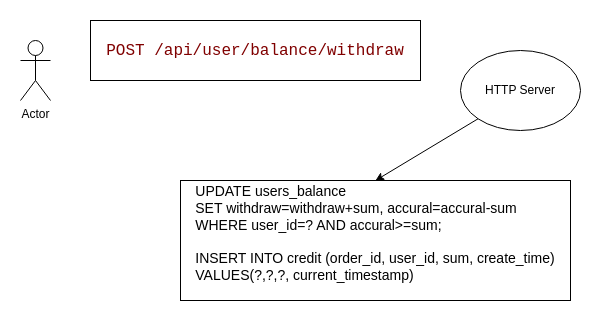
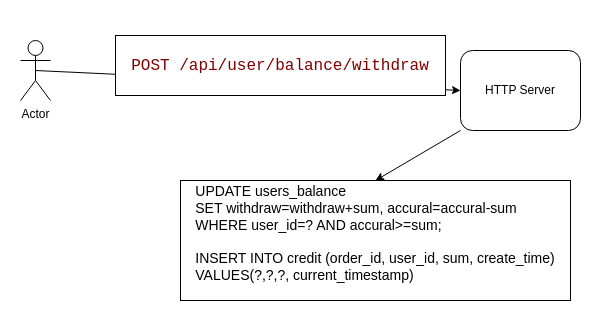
  <mxCell id="0" />
  <mxCell id="1" parent="0" />
  <mxCell id="2" value="Actor" style="shape=umlActor;verticalLabelPosition=bottom;verticalAlign=top;html=1;outlineConnect=0;" parent="1" vertex="1"><mxGeometry x="20" y="40" width="30" height="60" as="geometry" /></mxCell>
- <mxCell id="4" value="&lt;div style=&quot;font-size: 16px; text-align: start; color: rgb(0, 0, 0); background-color: rgb(255, 255, 255); font-family: Menlo, Monaco, &amp;quot;Courier New&amp;quot;, monospace; line-height: 24px; white-space: pre;&quot;&gt;&lt;span style=&quot;color: rgb(128, 0, 0);&quot;&gt;POST /api/user/balance/withdraw&lt;/span&gt;&lt;/div&gt;" style="rounded=0;whiteSpace=wrap;html=1;" parent="1" vertex="1"><mxGeometry x="90" y="20" width="330" height="60" as="geometry" /></mxCell>
- <mxCell id="5" value="HTTP Server" style="ellipse;whiteSpace=wrap;html=1;" parent="1" vertex="1"><mxGeometry x="460" y="50" width="120" height="80" as="geometry" /></mxCell>
+ <mxCell id="3" value="" style="endArrow=classic;html=1;rounded=0;exitX=0.5;exitY=0.5;exitDx=0;exitDy=0;exitPerimeter=0;entryX=0;entryY=0.5;entryDx=0;entryDy=0;" parent="1" source="2" target="5" edge="1"><mxGeometry width="50" height="50" relative="1" as="geometry"><mxPoint x="130" y="150" as="sourcePoint" /><mxPoint x="450" y="90" as="targetPoint" /></mxGeometry></mxCell>
+ <mxCell id="4" value="&lt;div style=&quot;font-size: 16px; text-align: start; color: rgb(0, 0, 0); background-color: rgb(255, 255, 255); font-family: Menlo, Monaco, &amp;quot;Courier New&amp;quot;, monospace; line-height: 24px; white-space: pre;&quot;&gt;&lt;span style=&quot;color: rgb(128, 0, 0);&quot;&gt;POST /api/user/balance/withdraw&lt;/span&gt;&lt;/div&gt;" style="rounded=0;whiteSpace=wrap;html=1;" parent="1" vertex="1"><mxGeometry x="115" y="35" width="330" height="60" as="geometry" /></mxCell>
+ <mxCell id="5" value="HTTP Server" style="whiteSpace=wrap;html=1;rounded=1;" parent="1" vertex="1"><mxGeometry x="460" y="50" width="120" height="80" as="geometry" /></mxCell>
  <mxCell id="6" value="&lt;div style=&quot;text-align: justify;&quot;&gt;&lt;span style=&quot;font-size: 14px;&quot;&gt;UPDATE users_balance&amp;nbsp;&lt;/span&gt;&lt;/div&gt;&lt;div style=&quot;text-align: justify;&quot;&gt;&lt;font style=&quot;font-size: 14px;&quot;&gt;SET withdraw=withdraw+sum, accural=accural-sum&lt;/font&gt;&lt;/div&gt;&lt;div style=&quot;text-align: justify;&quot;&gt;&lt;font style=&quot;font-size: 14px;&quot;&gt;WHERE user_id=? AND accural&amp;gt;=sum;&lt;/font&gt;&lt;/div&gt;&lt;div style=&quot;text-align: justify;&quot;&gt;&lt;font style=&quot;font-size: 14px;&quot;&gt;&lt;br&gt;&lt;/font&gt;&lt;/div&gt;&lt;div style=&quot;text-align: justify;&quot;&gt;&lt;font style=&quot;font-size: 14px;&quot;&gt;INSERT INTO credit (order_id, user_id, sum, create_time)&lt;/font&gt;&lt;/div&gt;&lt;div style=&quot;text-align: justify;&quot;&gt;&lt;font style=&quot;font-size: 14px;&quot;&gt;VALUES(?,?,?, current_timestamp)&lt;/font&gt;&lt;/div&gt;&lt;div&gt;&lt;br&gt;&lt;/div&gt;" style="rounded=0;whiteSpace=wrap;html=1;" parent="1" vertex="1"><mxGeometry x="180" y="180" width="390" height="120" as="geometry" /></mxCell>
  <mxCell id="7" value="" style="endArrow=classic;html=1;rounded=0;exitX=0;exitY=1;exitDx=0;exitDy=0;entryX=0.5;entryY=0;entryDx=0;entryDy=0;" parent="1" source="5" target="6" edge="1"><mxGeometry width="50" height="50" relative="1" as="geometry"><mxPoint x="50" y="280" as="sourcePoint" /><mxPoint x="100" y="230" as="targetPoint" /></mxGeometry></mxCell>
